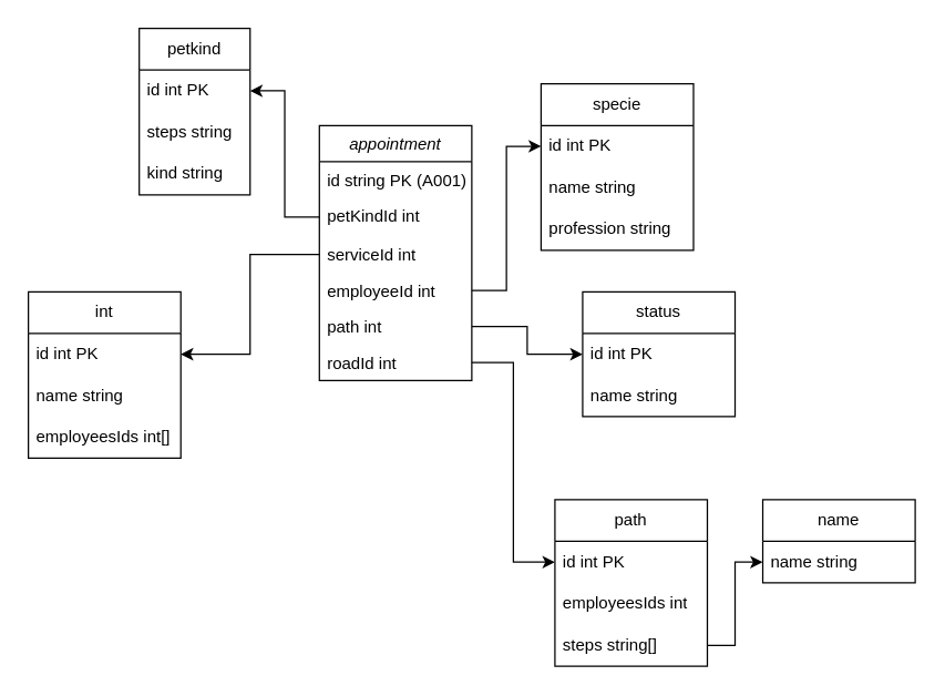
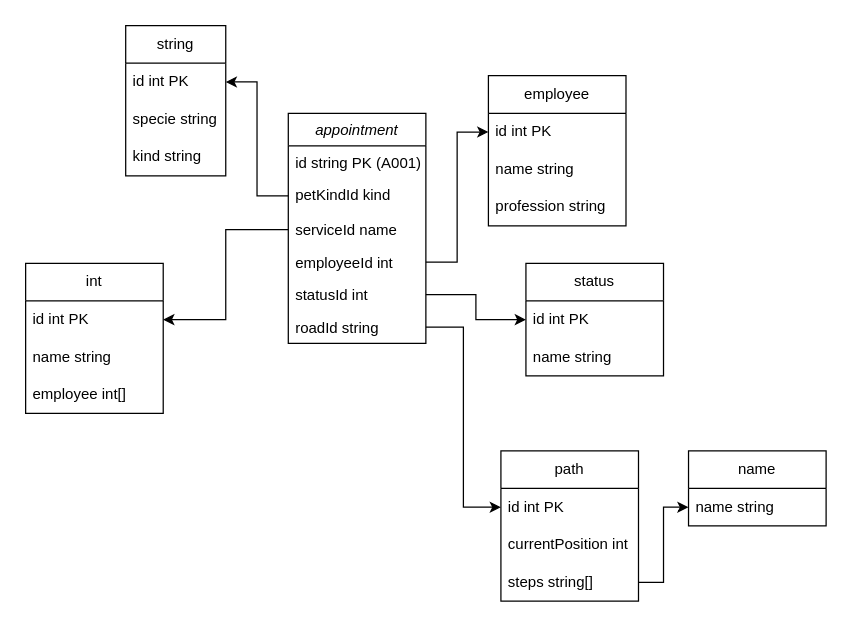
  <mxCell id="0" />
  <mxCell id="1" parent="0" />
  <mxCell id="2" value="appointment" style="swimlane;fontStyle=2;align=center;verticalAlign=top;childLayout=stackLayout;horizontal=1;startSize=26;horizontalStack=0;resizeParent=1;resizeLast=0;collapsible=1;marginBottom=0;rounded=0;shadow=0;strokeWidth=1;" parent="1" vertex="1"><mxGeometry x="230" y="90" width="110" height="184" as="geometry"><mxRectangle x="220" y="120" width="160" height="26" as="alternateBounds" /></mxGeometry></mxCell>
  <mxCell id="3" value="id string PK (A001)" style="text;align=left;verticalAlign=top;spacingLeft=4;spacingRight=4;overflow=hidden;rotatable=0;points=[[0,0.5],[1,0.5]];portConstraint=eastwest;" parent="2" vertex="1"><mxGeometry y="26" width="110" height="26" as="geometry" /></mxCell>
- <mxCell id="4" value="petKindId int" style="text;align=left;verticalAlign=top;spacingLeft=4;spacingRight=4;overflow=hidden;rotatable=0;points=[[0,0.5],[1,0.5]];portConstraint=eastwest;rounded=0;shadow=0;html=0;" parent="2" vertex="1"><mxGeometry y="52" width="110" height="28" as="geometry" /></mxCell>
- <mxCell id="5" value="serviceId int" style="text;align=left;verticalAlign=top;spacingLeft=4;spacingRight=4;overflow=hidden;rotatable=0;points=[[0,0.5],[1,0.5]];portConstraint=eastwest;rounded=0;shadow=0;html=0;" parent="2" vertex="1"><mxGeometry y="80" width="110" height="26" as="geometry" /></mxCell>
+ <mxCell id="4" value="petKindId kind" style="text;align=left;verticalAlign=top;spacingLeft=4;spacingRight=4;overflow=hidden;rotatable=0;points=[[0,0.5],[1,0.5]];portConstraint=eastwest;rounded=0;shadow=0;html=0;" parent="2" vertex="1"><mxGeometry y="52" width="110" height="28" as="geometry" /></mxCell>
+ <mxCell id="5" value="serviceId name" style="text;align=left;verticalAlign=top;spacingLeft=4;spacingRight=4;overflow=hidden;rotatable=0;points=[[0,0.5],[1,0.5]];portConstraint=eastwest;rounded=0;shadow=0;html=0;" parent="2" vertex="1"><mxGeometry y="80" width="110" height="26" as="geometry" /></mxCell>
  <mxCell id="6" value="employeeId int" style="text;align=left;verticalAlign=top;spacingLeft=4;spacingRight=4;overflow=hidden;rotatable=0;points=[[0,0.5],[1,0.5]];portConstraint=eastwest;rounded=0;shadow=0;html=0;" vertex="1" parent="2"><mxGeometry y="106" width="110" height="26" as="geometry" /></mxCell>
- <mxCell id="7" value="path int" style="text;align=left;verticalAlign=top;spacingLeft=4;spacingRight=4;overflow=hidden;rotatable=0;points=[[0,0.5],[1,0.5]];portConstraint=eastwest;rounded=0;shadow=0;html=0;" vertex="1" parent="2"><mxGeometry y="132" width="110" height="26" as="geometry" /></mxCell>
- <mxCell id="8" value="roadId int" style="text;align=left;verticalAlign=top;spacingLeft=4;spacingRight=4;overflow=hidden;rotatable=0;points=[[0,0.5],[1,0.5]];portConstraint=eastwest;rounded=0;shadow=0;html=0;" vertex="1" parent="2"><mxGeometry y="158" width="110" height="26" as="geometry" /></mxCell>
- <mxCell id="9" value="petkind" style="swimlane;fontStyle=0;childLayout=stackLayout;horizontal=1;startSize=30;horizontalStack=0;resizeParent=1;resizeParentMax=0;resizeLast=0;collapsible=1;marginBottom=0;whiteSpace=wrap;html=1;" vertex="1" parent="1"><mxGeometry x="100" y="20" width="80" height="120" as="geometry" /></mxCell>
+ <mxCell id="7" value="statusId int" style="text;align=left;verticalAlign=top;spacingLeft=4;spacingRight=4;overflow=hidden;rotatable=0;points=[[0,0.5],[1,0.5]];portConstraint=eastwest;rounded=0;shadow=0;html=0;" vertex="1" parent="2"><mxGeometry y="132" width="110" height="26" as="geometry" /></mxCell>
+ <mxCell id="8" value="roadId string" style="text;align=left;verticalAlign=top;spacingLeft=4;spacingRight=4;overflow=hidden;rotatable=0;points=[[0,0.5],[1,0.5]];portConstraint=eastwest;rounded=0;shadow=0;html=0;" vertex="1" parent="2"><mxGeometry y="158" width="110" height="26" as="geometry" /></mxCell>
+ <mxCell id="9" value="string" style="swimlane;fontStyle=0;childLayout=stackLayout;horizontal=1;startSize=30;horizontalStack=0;resizeParent=1;resizeParentMax=0;resizeLast=0;collapsible=1;marginBottom=0;whiteSpace=wrap;html=1;" vertex="1" parent="1"><mxGeometry x="100" y="20" width="80" height="120" as="geometry" /></mxCell>
  <mxCell id="10" value="id int PK&amp;nbsp;" style="text;strokeColor=none;fillColor=none;align=left;verticalAlign=middle;spacingLeft=4;spacingRight=4;overflow=hidden;points=[[0,0.5],[1,0.5]];portConstraint=eastwest;rotatable=0;whiteSpace=wrap;html=1;" vertex="1" parent="9"><mxGeometry y="30" width="80" height="30" as="geometry" /></mxCell>
- <mxCell id="11" value="steps string" style="text;strokeColor=none;fillColor=none;align=left;verticalAlign=middle;spacingLeft=4;spacingRight=4;overflow=hidden;points=[[0,0.5],[1,0.5]];portConstraint=eastwest;rotatable=0;whiteSpace=wrap;html=1;" vertex="1" parent="9"><mxGeometry y="60" width="80" height="30" as="geometry" /></mxCell>
+ <mxCell id="11" value="specie string" style="text;strokeColor=none;fillColor=none;align=left;verticalAlign=middle;spacingLeft=4;spacingRight=4;overflow=hidden;points=[[0,0.5],[1,0.5]];portConstraint=eastwest;rotatable=0;whiteSpace=wrap;html=1;" vertex="1" parent="9"><mxGeometry y="60" width="80" height="30" as="geometry" /></mxCell>
  <mxCell id="12" value="kind string" style="text;strokeColor=none;fillColor=none;align=left;verticalAlign=middle;spacingLeft=4;spacingRight=4;overflow=hidden;points=[[0,0.5],[1,0.5]];portConstraint=eastwest;rotatable=0;whiteSpace=wrap;html=1;" vertex="1" parent="9"><mxGeometry y="90" width="80" height="30" as="geometry" /></mxCell>
  <mxCell id="13" style="edgeStyle=elbowEdgeStyle;rounded=0;orthogonalLoop=1;jettySize=auto;html=1;" edge="1" parent="1" source="4" target="10"><mxGeometry relative="1" as="geometry" /></mxCell>
  <mxCell id="14" value="int" style="swimlane;fontStyle=0;childLayout=stackLayout;horizontal=1;startSize=30;horizontalStack=0;resizeParent=1;resizeParentMax=0;resizeLast=0;collapsible=1;marginBottom=0;whiteSpace=wrap;html=1;" vertex="1" parent="1"><mxGeometry x="20" y="210" width="110" height="120" as="geometry" /></mxCell>
  <mxCell id="15" value="id int PK&amp;nbsp;" style="text;strokeColor=none;fillColor=none;align=left;verticalAlign=middle;spacingLeft=4;spacingRight=4;overflow=hidden;points=[[0,0.5],[1,0.5]];portConstraint=eastwest;rotatable=0;whiteSpace=wrap;html=1;" vertex="1" parent="14"><mxGeometry y="30" width="110" height="30" as="geometry" /></mxCell>
  <mxCell id="16" value="name string" style="text;strokeColor=none;fillColor=none;align=left;verticalAlign=middle;spacingLeft=4;spacingRight=4;overflow=hidden;points=[[0,0.5],[1,0.5]];portConstraint=eastwest;rotatable=0;whiteSpace=wrap;html=1;" vertex="1" parent="14"><mxGeometry y="60" width="110" height="30" as="geometry" /></mxCell>
- <mxCell id="17" value="employeesIds int[]" style="text;strokeColor=none;fillColor=none;align=left;verticalAlign=middle;spacingLeft=4;spacingRight=4;overflow=hidden;points=[[0,0.5],[1,0.5]];portConstraint=eastwest;rotatable=0;whiteSpace=wrap;html=1;" vertex="1" parent="14"><mxGeometry y="90" width="110" height="30" as="geometry" /></mxCell>
+ <mxCell id="17" value="employee int[]" style="text;strokeColor=none;fillColor=none;align=left;verticalAlign=middle;spacingLeft=4;spacingRight=4;overflow=hidden;points=[[0,0.5],[1,0.5]];portConstraint=eastwest;rotatable=0;whiteSpace=wrap;html=1;" vertex="1" parent="14"><mxGeometry y="90" width="110" height="30" as="geometry" /></mxCell>
  <mxCell id="18" style="edgeStyle=elbowEdgeStyle;rounded=0;orthogonalLoop=1;jettySize=auto;html=1;entryX=1;entryY=0.5;entryDx=0;entryDy=0;shadow=0;flowAnimation=0;" edge="1" parent="1" source="5" target="15"><mxGeometry relative="1" as="geometry"><mxPoint x="230" y="170" as="sourcePoint" /><mxPoint x="80" y="170" as="targetPoint" /></mxGeometry></mxCell>
- <mxCell id="19" value="specie" style="swimlane;fontStyle=0;childLayout=stackLayout;horizontal=1;startSize=30;horizontalStack=0;resizeParent=1;resizeParentMax=0;resizeLast=0;collapsible=1;marginBottom=0;whiteSpace=wrap;html=1;" vertex="1" parent="1"><mxGeometry x="390" y="60" width="110" height="120" as="geometry" /></mxCell>
+ <mxCell id="19" value="employee" style="swimlane;fontStyle=0;childLayout=stackLayout;horizontal=1;startSize=30;horizontalStack=0;resizeParent=1;resizeParentMax=0;resizeLast=0;collapsible=1;marginBottom=0;whiteSpace=wrap;html=1;" vertex="1" parent="1"><mxGeometry x="390" y="60" width="110" height="120" as="geometry" /></mxCell>
  <mxCell id="20" value="id int PK&amp;nbsp;" style="text;strokeColor=none;fillColor=none;align=left;verticalAlign=middle;spacingLeft=4;spacingRight=4;overflow=hidden;points=[[0,0.5],[1,0.5]];portConstraint=eastwest;rotatable=0;whiteSpace=wrap;html=1;" vertex="1" parent="19"><mxGeometry y="30" width="110" height="30" as="geometry" /></mxCell>
  <mxCell id="21" value="name string" style="text;strokeColor=none;fillColor=none;align=left;verticalAlign=middle;spacingLeft=4;spacingRight=4;overflow=hidden;points=[[0,0.5],[1,0.5]];portConstraint=eastwest;rotatable=0;whiteSpace=wrap;html=1;" vertex="1" parent="19"><mxGeometry y="60" width="110" height="30" as="geometry" /></mxCell>
  <mxCell id="22" value="profession string" style="text;strokeColor=none;fillColor=none;align=left;verticalAlign=middle;spacingLeft=4;spacingRight=4;overflow=hidden;points=[[0,0.5],[1,0.5]];portConstraint=eastwest;rotatable=0;whiteSpace=wrap;html=1;" vertex="1" parent="19"><mxGeometry y="90" width="110" height="30" as="geometry" /></mxCell>
  <mxCell id="23" style="edgeStyle=orthogonalEdgeStyle;rounded=0;orthogonalLoop=1;jettySize=auto;html=1;" edge="1" parent="1" source="6" target="20"><mxGeometry relative="1" as="geometry" /></mxCell>
  <mxCell id="24" value="status" style="swimlane;fontStyle=0;childLayout=stackLayout;horizontal=1;startSize=30;horizontalStack=0;resizeParent=1;resizeParentMax=0;resizeLast=0;collapsible=1;marginBottom=0;whiteSpace=wrap;html=1;" vertex="1" parent="1"><mxGeometry x="420" y="210" width="110" height="90" as="geometry" /></mxCell>
  <mxCell id="25" value="id int PK&amp;nbsp;" style="text;strokeColor=none;fillColor=none;align=left;verticalAlign=middle;spacingLeft=4;spacingRight=4;overflow=hidden;points=[[0,0.5],[1,0.5]];portConstraint=eastwest;rotatable=0;whiteSpace=wrap;html=1;" vertex="1" parent="24"><mxGeometry y="30" width="110" height="30" as="geometry" /></mxCell>
  <mxCell id="26" value="name string" style="text;strokeColor=none;fillColor=none;align=left;verticalAlign=middle;spacingLeft=4;spacingRight=4;overflow=hidden;points=[[0,0.5],[1,0.5]];portConstraint=eastwest;rotatable=0;whiteSpace=wrap;html=1;" vertex="1" parent="24"><mxGeometry y="60" width="110" height="30" as="geometry" /></mxCell>
  <mxCell id="27" style="edgeStyle=orthogonalEdgeStyle;rounded=0;orthogonalLoop=1;jettySize=auto;html=1;" edge="1" parent="1" source="7" target="25"><mxGeometry relative="1" as="geometry" /></mxCell>
  <mxCell id="28" value="path" style="swimlane;fontStyle=0;childLayout=stackLayout;horizontal=1;startSize=30;horizontalStack=0;resizeParent=1;resizeParentMax=0;resizeLast=0;collapsible=1;marginBottom=0;whiteSpace=wrap;html=1;" vertex="1" parent="1"><mxGeometry x="400" y="360" width="110" height="120" as="geometry" /></mxCell>
  <mxCell id="29" value="id int PK&amp;nbsp;" style="text;strokeColor=none;fillColor=none;align=left;verticalAlign=middle;spacingLeft=4;spacingRight=4;overflow=hidden;points=[[0,0.5],[1,0.5]];portConstraint=eastwest;rotatable=0;whiteSpace=wrap;html=1;" vertex="1" parent="28"><mxGeometry y="30" width="110" height="30" as="geometry" /></mxCell>
- <mxCell id="30" value="employeesIds int" style="text;strokeColor=none;fillColor=none;align=left;verticalAlign=middle;spacingLeft=4;spacingRight=4;overflow=hidden;points=[[0,0.5],[1,0.5]];portConstraint=eastwest;rotatable=0;whiteSpace=wrap;html=1;" vertex="1" parent="28"><mxGeometry y="60" width="110" height="30" as="geometry" /></mxCell>
+ <mxCell id="30" value="currentPosition int" style="text;strokeColor=none;fillColor=none;align=left;verticalAlign=middle;spacingLeft=4;spacingRight=4;overflow=hidden;points=[[0,0.5],[1,0.5]];portConstraint=eastwest;rotatable=0;whiteSpace=wrap;html=1;" vertex="1" parent="28"><mxGeometry y="60" width="110" height="30" as="geometry" /></mxCell>
  <mxCell id="31" value="steps string[]" style="text;strokeColor=none;fillColor=none;align=left;verticalAlign=middle;spacingLeft=4;spacingRight=4;overflow=hidden;points=[[0,0.5],[1,0.5]];portConstraint=eastwest;rotatable=0;whiteSpace=wrap;html=1;" vertex="1" parent="28"><mxGeometry y="90" width="110" height="30" as="geometry" /></mxCell>
  <mxCell id="32" style="edgeStyle=orthogonalEdgeStyle;rounded=0;orthogonalLoop=1;jettySize=auto;html=1;entryX=0;entryY=0.5;entryDx=0;entryDy=0;" edge="1" parent="1" source="8" target="29"><mxGeometry relative="1" as="geometry"><mxPoint x="360" y="340" as="targetPoint" /></mxGeometry></mxCell>
  <mxCell id="33" value="name" style="swimlane;fontStyle=0;childLayout=stackLayout;horizontal=1;startSize=30;horizontalStack=0;resizeParent=1;resizeParentMax=0;resizeLast=0;collapsible=1;marginBottom=0;whiteSpace=wrap;html=1;" vertex="1" parent="1"><mxGeometry x="550" y="360" width="110" height="60" as="geometry" /></mxCell>
  <mxCell id="34" value="name string" style="text;strokeColor=none;fillColor=none;align=left;verticalAlign=middle;spacingLeft=4;spacingRight=4;overflow=hidden;points=[[0,0.5],[1,0.5]];portConstraint=eastwest;rotatable=0;whiteSpace=wrap;html=1;" vertex="1" parent="33"><mxGeometry y="30" width="110" height="30" as="geometry" /></mxCell>
  <mxCell id="35" style="edgeStyle=orthogonalEdgeStyle;rounded=0;orthogonalLoop=1;jettySize=auto;html=1;" edge="1" parent="1" source="31" target="34"><mxGeometry relative="1" as="geometry" /></mxCell>
